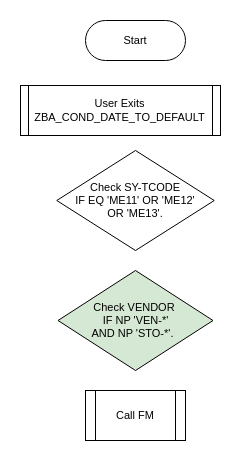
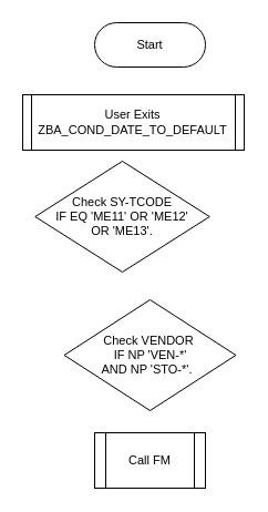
  <mxCell id="0" />
  <mxCell id="1" parent="0" />
  <mxCell id="2" value="Start" style="html=1;dashed=0;whiteSpace=wrap;shape=mxgraph.dfd.start;fontSize=11;" vertex="1" parent="1"><mxGeometry x="85" y="20" width="100" height="40" as="geometry" /></mxCell>
  <mxCell id="3" value="&lt;font style=&quot;font-size: 11px;&quot;&gt;User Exits ZBA_COND_DATE_TO_DEFAULT&lt;/font&gt;" style="shape=process;whiteSpace=wrap;html=1;backgroundOutline=1;fontSize=11;size=0.042;" vertex="1" parent="1"><mxGeometry x="20" y="85" width="200" height="50" as="geometry" /></mxCell>
- <mxCell id="4" value="Check SY-TCODE &lt;br style=&quot;font-size: 11px;&quot;&gt;IF EQ 'ME11' OR 'ME12' &lt;br&gt;OR 'ME13'." style="rhombus;whiteSpace=wrap;html=1;fontSize=11;" vertex="1" parent="1"><mxGeometry x="56.25" y="150" width="157.5" height="100" as="geometry" /></mxCell>
- <mxCell id="5" value="Check VENDOR&amp;nbsp;&lt;br&gt;IF NP 'VEN-*' &lt;br&gt;AND NP 'STO-*'.&amp;nbsp;&amp;nbsp;" style="rhombus;whiteSpace=wrap;html=1;fontSize=11;fillColor=#d5e8d4;" vertex="1" parent="1"><mxGeometry x="57.5" y="270" width="155" height="100" as="geometry" /></mxCell>
+ <mxCell id="4" value="Check SY-TCODE &lt;br style=&quot;font-size: 11px;&quot;&gt;IF EQ 'ME11' OR 'ME12' &lt;br&gt;OR 'ME13'." style="rhombus;whiteSpace=wrap;html=1;fontSize=11;" vertex="1" parent="1"><mxGeometry x="31.25" y="145" width="157.5" height="100" as="geometry" /></mxCell>
+ <mxCell id="5" value="Check VENDOR&amp;nbsp;&lt;br&gt;IF NP 'VEN-*' &lt;br&gt;AND NP 'STO-*'.&amp;nbsp;&amp;nbsp;" style="rhombus;whiteSpace=wrap;html=1;fontSize=11;" vertex="1" parent="1"><mxGeometry x="57.5" y="270" width="155" height="100" as="geometry" /></mxCell>
  <mxCell id="6" value="&lt;font style=&quot;font-size: 11px;&quot;&gt;Call FM&lt;/font&gt;" style="shape=process;whiteSpace=wrap;html=1;backgroundOutline=1;" vertex="1" parent="1"><mxGeometry x="85" y="390" width="100" height="50" as="geometry" /></mxCell>
